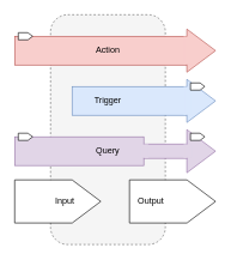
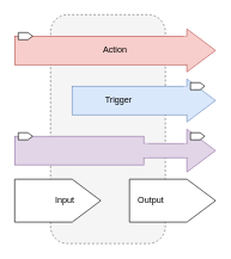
  <mxCell id="0" />
  <mxCell id="1" parent="0" />
  <mxCell id="2" value="" style="rounded=1;whiteSpace=wrap;html=1;fillColor=#f5f5f5;fontColor=#333333;strokeColor=#666666;dashed=1;" vertex="1" parent="1"><mxGeometry x="70" y="20" width="160" height="320" as="geometry" /></mxCell>
  <mxCell id="3" value="" style="rounded=0;whiteSpace=wrap;html=1;fillColor=#f8cecc;strokeColor=#b85450;" vertex="1" parent="1"><mxGeometry x="20" y="50" width="240" height="40" as="geometry" /></mxCell>
  <mxCell id="4" value="" style="triangle;whiteSpace=wrap;html=1;fillColor=#f8cecc;strokeColor=#b85450;" vertex="1" parent="1"><mxGeometry x="260" y="40" width="40" height="60" as="geometry" /></mxCell>
  <mxCell id="5" value="" style="rounded=0;whiteSpace=wrap;html=1;fillColor=#F8CECC;strokeColor=#F8CECC;" vertex="1" parent="1"><mxGeometry x="256" y="51" width="10" height="38" as="geometry" /></mxCell>
  <mxCell id="6" value="" style="rounded=0;whiteSpace=wrap;html=1;fillColor=#dae8fc;strokeColor=#6c8ebf;" vertex="1" parent="1"><mxGeometry x="100" y="120" width="160" height="40" as="geometry" /></mxCell>
  <mxCell id="7" value="" style="triangle;whiteSpace=wrap;html=1;fillColor=#dae8fc;strokeColor=#6c8ebf;" vertex="1" parent="1"><mxGeometry x="260" y="110" width="40" height="60" as="geometry" /></mxCell>
  <mxCell id="8" value="" style="rounded=0;whiteSpace=wrap;html=1;fillColor=#DAE8FC;strokeColor=#DAE8FC;" vertex="1" parent="1"><mxGeometry x="256" y="121" width="10" height="38" as="geometry" /></mxCell>
  <mxCell id="9" value="" style="rounded=0;whiteSpace=wrap;html=1;fillColor=#e1d5e7;strokeColor=#9673a6;" vertex="1" parent="1"><mxGeometry x="20" y="190" width="180" height="40" as="geometry" /></mxCell>
  <mxCell id="10" value="" style="triangle;whiteSpace=wrap;html=1;fillColor=#e1d5e7;strokeColor=#9673a6;" vertex="1" parent="1"><mxGeometry x="260" y="180" width="40" height="60" as="geometry" /></mxCell>
  <mxCell id="11" value="" style="rounded=0;whiteSpace=wrap;html=1;fillColor=#e1d5e7;strokeColor=#9673a6;" vertex="1" parent="1"><mxGeometry x="200" y="200" width="60" height="20" as="geometry" /></mxCell>
  <mxCell id="12" value="" style="rounded=0;whiteSpace=wrap;html=1;fillColor=#e1d5e7;strokeColor=#E1D5E7;" vertex="1" parent="1"><mxGeometry x="256" y="201" width="10" height="18" as="geometry" /></mxCell>
  <mxCell id="13" value="" style="rounded=0;whiteSpace=wrap;html=1;fillColor=#e1d5e7;strokeColor=#E1D5E7;" vertex="1" parent="1"><mxGeometry x="196" y="201" width="10" height="18" as="geometry" /></mxCell>
- <mxCell id="14" value="Action" style="text;html=1;strokeColor=none;fillColor=none;align=center;verticalAlign=middle;whiteSpace=wrap;rounded=0;" vertex="1" parent="1"><mxGeometry x="120" y="55" width="60" height="30" as="geometry" /></mxCell>
- <mxCell id="15" value="Trigger" style="text;html=1;strokeColor=none;fillColor=none;align=center;verticalAlign=middle;whiteSpace=wrap;rounded=0;" vertex="1" parent="1"><mxGeometry x="120" y="125" width="60" height="30" as="geometry" /></mxCell>
- <mxCell id="16" value="Query" style="text;html=1;strokeColor=none;fillColor=none;align=center;verticalAlign=middle;whiteSpace=wrap;rounded=0;" vertex="1" parent="1"><mxGeometry x="120" y="195" width="60" height="30" as="geometry" /></mxCell>
+ <mxCell id="14" value="Action" style="text;html=1;strokeColor=none;fillColor=none;align=center;verticalAlign=middle;whiteSpace=wrap;rounded=0;" vertex="1" parent="1"><mxGeometry x="130" y="55" width="60" height="30" as="geometry" /></mxCell>
+ <mxCell id="15" value="Trigger" style="text;html=1;strokeColor=none;fillColor=none;align=center;verticalAlign=middle;whiteSpace=wrap;rounded=0;" vertex="1" parent="1"><mxGeometry x="135" y="125" width="60" height="30" as="geometry" /></mxCell>
  <mxCell id="17" value="" style="shape=offPageConnector;whiteSpace=wrap;html=1;rotation=-90;size=0.333;" vertex="1" parent="1"><mxGeometry x="50" y="220" width="60" height="120" as="geometry" /></mxCell>
  <mxCell id="18" value="Input" style="text;html=1;strokeColor=none;fillColor=none;align=center;verticalAlign=middle;whiteSpace=wrap;rounded=0;" vertex="1" parent="1"><mxGeometry x="60" y="265" width="60" height="30" as="geometry" /></mxCell>
  <mxCell id="19" value="" style="shape=offPageConnector;whiteSpace=wrap;html=1;rotation=-90;size=0.333;" vertex="1" parent="1"><mxGeometry x="210" y="220" width="60" height="120" as="geometry" /></mxCell>
  <mxCell id="20" value="Output" style="text;html=1;strokeColor=none;fillColor=none;align=center;verticalAlign=middle;whiteSpace=wrap;rounded=0;" vertex="1" parent="1"><mxGeometry x="180" y="265" width="60" height="30" as="geometry" /></mxCell>
  <mxCell id="21" value="" style="shape=offPageConnector;whiteSpace=wrap;html=1;rotation=-90;size=0.333;" vertex="1" parent="1"><mxGeometry x="30" y="40" width="10" height="20" as="geometry" /></mxCell>
  <mxCell id="22" value="" style="shape=offPageConnector;whiteSpace=wrap;html=1;rotation=-90;size=0.333;" vertex="1" parent="1"><mxGeometry x="270" y="110" width="10" height="20" as="geometry" /></mxCell>
  <mxCell id="23" value="" style="shape=offPageConnector;whiteSpace=wrap;html=1;rotation=-90;size=0.333;" vertex="1" parent="1"><mxGeometry x="270" y="180" width="10" height="20" as="geometry" /></mxCell>
  <mxCell id="24" value="" style="shape=offPageConnector;whiteSpace=wrap;html=1;rotation=-90;size=0.333;" vertex="1" parent="1"><mxGeometry x="30" y="180" width="10" height="20" as="geometry" /></mxCell>
